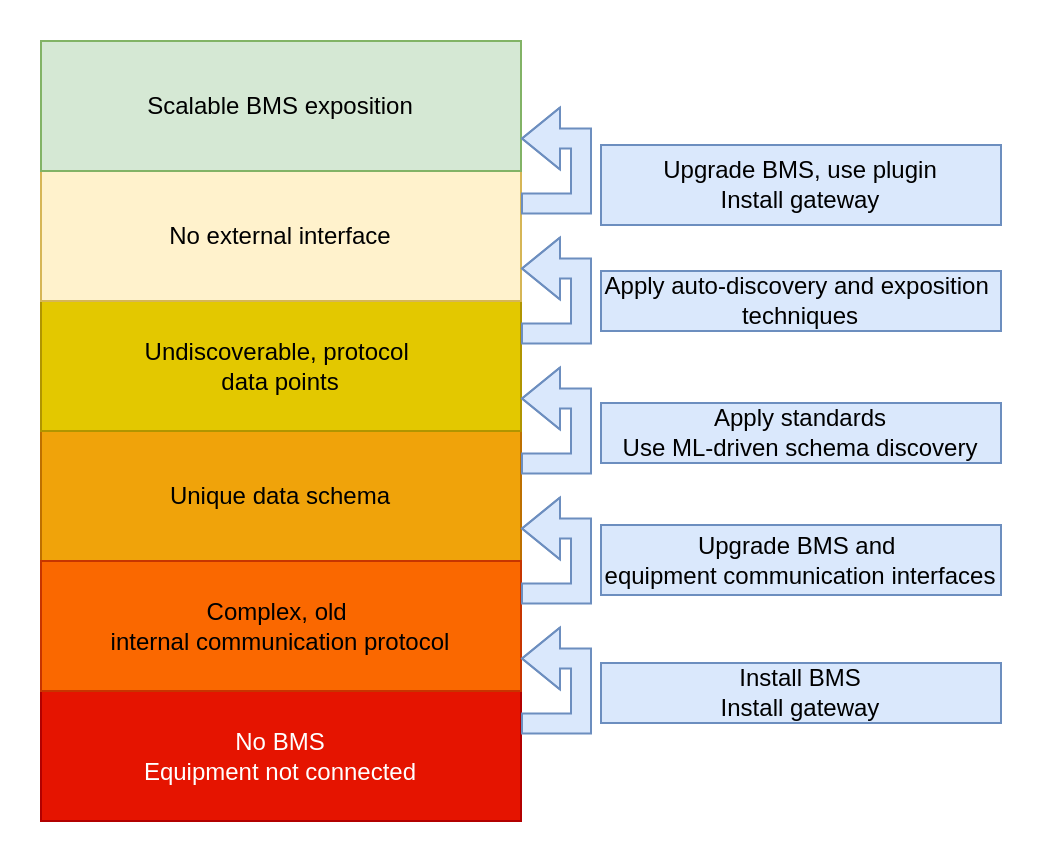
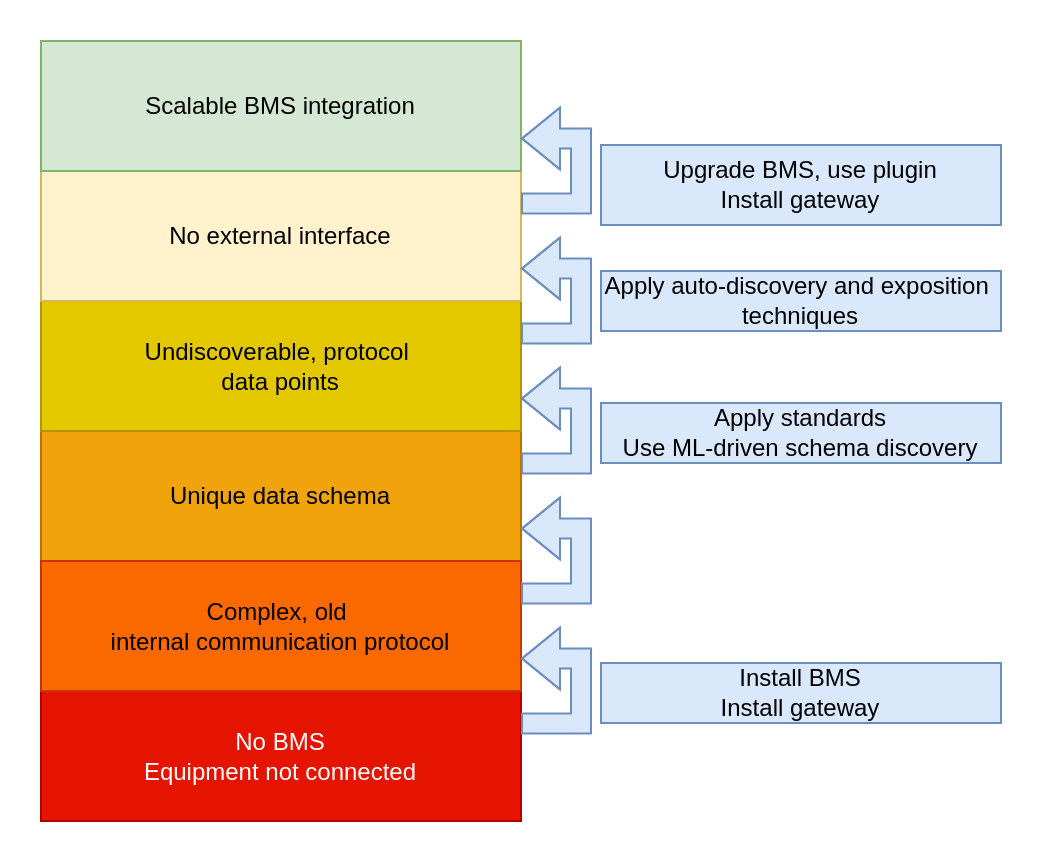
  <mxCell id="0" />
  <mxCell id="1" parent="0" />
  <mxCell id="2" value="No BMS&lt;div&gt;Equipment not connected&lt;/div&gt;" style="text;html=1;align=center;verticalAlign=middle;whiteSpace=wrap;rounded=0;fillColor=#e51400;strokeColor=#B20000;direction=south;fontColor=#ffffff;" vertex="1" parent="1"><mxGeometry x="20" y="345" width="240" height="65" as="geometry" /></mxCell>
  <mxCell id="3" value="Unique data schema" style="text;html=1;align=center;verticalAlign=middle;whiteSpace=wrap;rounded=0;fillColor=#f0a30a;strokeColor=#BD7000;direction=south;fontColor=#000000;" vertex="1" parent="1"><mxGeometry x="20" y="215" width="240" height="65" as="geometry" /></mxCell>
  <mxCell id="4" value="Complex, old&amp;nbsp;&lt;div&gt;internal communication protocol&lt;/div&gt;" style="text;html=1;align=center;verticalAlign=middle;whiteSpace=wrap;rounded=0;fillColor=#fa6800;strokeColor=#C73500;direction=south;fontColor=#000000;" vertex="1" parent="1"><mxGeometry x="20" y="280" width="240" height="65" as="geometry" /></mxCell>
  <mxCell id="5" value="Undiscoverable, protocol&amp;nbsp;&lt;div&gt;data points&lt;/div&gt;" style="text;html=1;align=center;verticalAlign=middle;whiteSpace=wrap;rounded=0;fillColor=#e3c800;strokeColor=#B09500;direction=south;fontColor=#000000;" vertex="1" parent="1"><mxGeometry x="20" y="150" width="240" height="65" as="geometry" /></mxCell>
  <mxCell id="6" value="No external interface" style="text;html=1;align=center;verticalAlign=middle;whiteSpace=wrap;rounded=0;fillColor=#fff2cc;strokeColor=#d6b656;direction=south;" vertex="1" parent="1"><mxGeometry x="20" y="85" width="240" height="65" as="geometry" /></mxCell>
- <mxCell id="7" value="Scalable BMS exposition" style="text;html=1;align=center;verticalAlign=middle;whiteSpace=wrap;rounded=0;fillColor=#d5e8d4;strokeColor=#82b366;direction=south;" vertex="1" parent="1"><mxGeometry x="20" y="20" width="240" height="65" as="geometry" /></mxCell>
+ <mxCell id="7" value="Scalable BMS integration" style="text;html=1;align=center;verticalAlign=middle;whiteSpace=wrap;rounded=0;fillColor=#d5e8d4;strokeColor=#82b366;direction=south;" vertex="1" parent="1"><mxGeometry x="20" y="20" width="240" height="65" as="geometry" /></mxCell>
  <mxCell id="8" value="" style="shape=flexArrow;endArrow=classic;html=1;rounded=0;exitX=0.25;exitY=0;exitDx=0;exitDy=0;entryX=0.75;entryY=0;entryDx=0;entryDy=0;edgeStyle=entityRelationEdgeStyle;fillColor=#dae8fc;strokeColor=#6c8ebf;" edge="1" parent="1" source="2" target="4"><mxGeometry width="50" height="50" relative="1" as="geometry"><mxPoint x="570" y="175" as="sourcePoint" /><mxPoint x="620" y="125" as="targetPoint" /><Array as="points"><mxPoint x="310" y="345" /><mxPoint x="320" y="345" /><mxPoint x="330" y="345" /></Array></mxGeometry></mxCell>
  <mxCell id="9" value="" style="shape=flexArrow;endArrow=classic;html=1;rounded=0;exitX=0.25;exitY=0;exitDx=0;exitDy=0;entryX=0.75;entryY=0;entryDx=0;entryDy=0;edgeStyle=entityRelationEdgeStyle;fillColor=#dae8fc;strokeColor=#6c8ebf;" edge="1" parent="1" source="4" target="3"><mxGeometry width="50" height="50" relative="1" as="geometry"><mxPoint x="270" y="388" as="sourcePoint" /><mxPoint x="270" y="323" as="targetPoint" /><Array as="points"><mxPoint x="320" y="355" /><mxPoint x="330" y="355" /><mxPoint x="340" y="355" /></Array></mxGeometry></mxCell>
  <mxCell id="10" value="" style="shape=flexArrow;endArrow=classic;html=1;rounded=0;exitX=0.25;exitY=0;exitDx=0;exitDy=0;entryX=0.75;entryY=0;entryDx=0;entryDy=0;edgeStyle=entityRelationEdgeStyle;fillColor=#dae8fc;strokeColor=#6c8ebf;" edge="1" parent="1" source="3" target="5"><mxGeometry width="50" height="50" relative="1" as="geometry"><mxPoint x="270" y="306" as="sourcePoint" /><mxPoint x="270" y="258" as="targetPoint" /><Array as="points"><mxPoint x="330" y="365" /><mxPoint x="340" y="365" /><mxPoint x="350" y="365" /></Array></mxGeometry></mxCell>
  <mxCell id="11" value="" style="shape=flexArrow;endArrow=classic;html=1;rounded=0;exitX=0.25;exitY=0;exitDx=0;exitDy=0;entryX=0.75;entryY=0;entryDx=0;entryDy=0;edgeStyle=entityRelationEdgeStyle;fillColor=#dae8fc;strokeColor=#6c8ebf;" edge="1" parent="1" source="5" target="6"><mxGeometry width="50" height="50" relative="1" as="geometry"><mxPoint x="270" y="241" as="sourcePoint" /><mxPoint x="270" y="209" as="targetPoint" /><Array as="points"><mxPoint x="340" y="375" /><mxPoint x="350" y="375" /><mxPoint x="360" y="375" /></Array></mxGeometry></mxCell>
  <mxCell id="12" value="" style="shape=flexArrow;endArrow=classic;html=1;rounded=0;exitX=0.25;exitY=0;exitDx=0;exitDy=0;entryX=0.75;entryY=0;entryDx=0;entryDy=0;edgeStyle=entityRelationEdgeStyle;fillColor=#dae8fc;strokeColor=#6c8ebf;" edge="1" parent="1" source="6" target="7"><mxGeometry width="50" height="50" relative="1" as="geometry"><mxPoint x="270" y="176" as="sourcePoint" /><mxPoint x="270" y="144" as="targetPoint" /><Array as="points"><mxPoint x="350" y="385" /><mxPoint x="360" y="385" /><mxPoint x="370" y="385" /></Array></mxGeometry></mxCell>
  <mxCell id="13" value="Install BMS&lt;div&gt;Install gateway&lt;/div&gt;" style="text;html=1;align=center;verticalAlign=middle;whiteSpace=wrap;rounded=0;strokeColor=#6c8ebf;fillColor=#dae8fc;" vertex="1" parent="1"><mxGeometry x="300" y="331" width="200" height="30" as="geometry" /></mxCell>
- <mxCell id="14" value="Upgrade BMS and&amp;nbsp;&lt;div&gt;equipment communication interfaces&lt;/div&gt;" style="text;html=1;align=center;verticalAlign=middle;whiteSpace=wrap;rounded=0;strokeColor=#6c8ebf;fillColor=#dae8fc;" vertex="1" parent="1"><mxGeometry x="300" y="262" width="200" height="35" as="geometry" /></mxCell>
  <mxCell id="15" value="Apply standards&lt;div&gt;Use ML-driven schema discovery&lt;/div&gt;" style="text;html=1;align=center;verticalAlign=middle;whiteSpace=wrap;rounded=0;strokeColor=#6c8ebf;fillColor=#dae8fc;" vertex="1" parent="1"><mxGeometry x="300" y="201" width="200" height="30" as="geometry" /></mxCell>
  <mxCell id="16" value="Apply auto-discovery and exposition&amp;nbsp;&lt;div&gt;techniques&lt;/div&gt;" style="text;html=1;align=center;verticalAlign=middle;whiteSpace=wrap;rounded=0;strokeColor=#6c8ebf;fillColor=#dae8fc;" vertex="1" parent="1"><mxGeometry x="300" y="135" width="200" height="30" as="geometry" /></mxCell>
  <mxCell id="17" value="Upgrade BMS, use plugin&lt;div&gt;Install gateway&lt;/div&gt;" style="text;html=1;align=center;verticalAlign=middle;whiteSpace=wrap;rounded=0;strokeColor=#6c8ebf;fillColor=#dae8fc;" vertex="1" parent="1"><mxGeometry x="300" y="72" width="200" height="40" as="geometry" /></mxCell>
